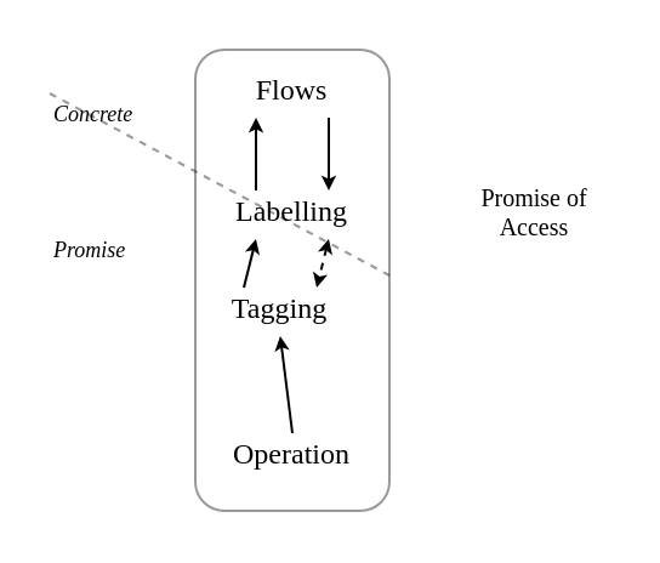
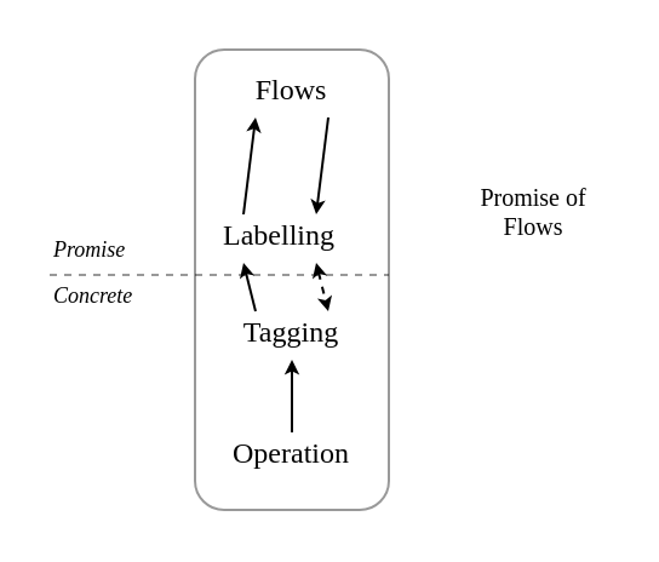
  <mxCell id="0" />
  <mxCell id="1" parent="0" />
  <mxCell id="2" value="" style="rounded=1;whiteSpace=wrap;html=1;fillColor=none;opacity=40;" parent="1" vertex="1"><mxGeometry x="80" y="20" width="80" height="190" as="geometry" /></mxCell>
  <mxCell id="3" value="Operation" style="text;html=1;strokeColor=none;fillColor=none;align=center;verticalAlign=middle;whiteSpace=wrap;rounded=0;dashed=1;dashPattern=1 1;opacity=40;fontFamily=Linux Libertine O;spacingBottom=3;" parent="1" vertex="1"><mxGeometry x="90" y="178" width="60" height="20" as="geometry" /></mxCell>
- <mxCell id="4" value="Tagging" style="text;html=1;strokeColor=none;fillColor=none;align=center;verticalAlign=middle;whiteSpace=wrap;rounded=0;dashed=1;dashPattern=1 1;opacity=40;fontFamily=Linux Libertine O;spacingBottom=2;" parent="1" vertex="1"><mxGeometry x="85" y="118" width="60" height="20" as="geometry" /></mxCell>
- <mxCell id="5" value="Labelling" style="text;html=1;strokeColor=none;fillColor=none;align=center;verticalAlign=middle;whiteSpace=wrap;rounded=0;dashed=1;dashPattern=1 1;opacity=40;fontFamily=Linux Libertine O;spacingBottom=2;" parent="1" vertex="1"><mxGeometry x="90" y="78" width="60" height="20" as="geometry" /></mxCell>
+ <mxCell id="4" value="Tagging" style="text;html=1;strokeColor=none;fillColor=none;align=center;verticalAlign=middle;whiteSpace=wrap;rounded=0;dashed=1;dashPattern=1 1;opacity=40;fontFamily=Linux Libertine O;spacingBottom=2;" parent="1" vertex="1"><mxGeometry x="90" y="128" width="60" height="20" as="geometry" /></mxCell>
+ <mxCell id="5" value="Labelling" style="text;html=1;strokeColor=none;fillColor=none;align=center;verticalAlign=middle;whiteSpace=wrap;rounded=0;dashed=1;dashPattern=1 1;opacity=40;fontFamily=Linux Libertine O;spacingBottom=2;" parent="1" vertex="1"><mxGeometry x="85" y="88" width="60" height="20" as="geometry" /></mxCell>
  <mxCell id="6" value="Flows" style="text;html=1;strokeColor=none;fillColor=none;align=center;verticalAlign=middle;whiteSpace=wrap;rounded=0;dashed=1;dashPattern=1 1;opacity=40;fontFamily=Linux Libertine O;spacingBottom=2;" parent="1" vertex="1"><mxGeometry x="90" y="28" width="60" height="20" as="geometry" /></mxCell>
  <mxCell id="7" value="Promise" style="text;html=1;strokeColor=none;fillColor=none;align=left;verticalAlign=middle;whiteSpace=wrap;rounded=0;dashed=1;dashPattern=1 1;opacity=40;fontSize=9;fontStyle=2;fontFamily=Linux Libertine O;" parent="1" vertex="1"><mxGeometry x="20" y="93" width="40" height="20" as="geometry" /></mxCell>
- <mxCell id="8" value="Concrete" style="text;html=1;strokeColor=none;fillColor=none;align=left;verticalAlign=middle;whiteSpace=wrap;rounded=0;dashed=1;dashPattern=1 1;opacity=40;fontSize=9;spacingBottom=2;fontStyle=2;fontFamily=Linux Libertine O;" parent="1" vertex="1"><mxGeometry x="20" y="38" width="40" height="20" as="geometry" /></mxCell>
- <mxCell id="9" value="Promise of Access" style="text;html=1;strokeColor=none;fillColor=none;align=center;verticalAlign=middle;whiteSpace=wrap;rounded=0;dashed=1;dashPattern=1 1;fontFamily=Linux Libertine O;fontSize=10;opacity=40;spacingBottom=2;" parent="1" vertex="1"><mxGeometry x="190" y="78" width="60" height="20" as="geometry" /></mxCell>
+ <mxCell id="8" value="Concrete" style="text;html=1;strokeColor=none;fillColor=none;align=left;verticalAlign=middle;whiteSpace=wrap;rounded=0;dashed=1;dashPattern=1 1;opacity=40;fontSize=9;spacingBottom=2;fontStyle=2;fontFamily=Linux Libertine O;" parent="1" vertex="1"><mxGeometry x="20" y="113" width="40" height="20" as="geometry" /></mxCell>
+ <mxCell id="9" value="Promise of Flows" style="text;html=1;strokeColor=none;fillColor=none;align=center;verticalAlign=middle;whiteSpace=wrap;rounded=0;dashed=1;dashPattern=1 1;fontFamily=Linux Libertine O;fontSize=10;opacity=40;spacingBottom=2;" parent="1" vertex="1"><mxGeometry x="190" y="78" width="60" height="20" as="geometry" /></mxCell>
  <mxCell id="10" value="" style="endArrow=classic;html=1;fontFamily=Linux Libertine O;fontSize=9;exitX=0.5;exitY=0;exitDx=0;exitDy=0;entryX=0.5;entryY=1;entryDx=0;entryDy=0;endSize=3;" parent="1" source="3" target="4" edge="1"><mxGeometry width="50" height="50" relative="1" as="geometry"><mxPoint x="100" y="138" as="sourcePoint" /><mxPoint x="150" y="88" as="targetPoint" /></mxGeometry></mxCell>
  <mxCell id="11" value="" style="endArrow=classic;html=1;fontFamily=Linux Libertine O;fontSize=9;exitX=0.25;exitY=0;exitDx=0;exitDy=0;entryX=0.25;entryY=1;entryDx=0;entryDy=0;endSize=3;" parent="1" source="4" target="5" edge="1"><mxGeometry width="50" height="50" relative="1" as="geometry"><mxPoint x="90" y="178" as="sourcePoint" /><mxPoint x="140" y="128" as="targetPoint" /></mxGeometry></mxCell>
  <mxCell id="12" value="" style="endArrow=classic;html=1;fontFamily=Linux Libertine O;fontSize=9;exitX=0.25;exitY=0;exitDx=0;exitDy=0;entryX=0.25;entryY=1;entryDx=0;entryDy=0;endSize=3;" parent="1" source="5" target="6" edge="1"><mxGeometry width="50" height="50" relative="1" as="geometry"><mxPoint x="90" y="128" as="sourcePoint" /><mxPoint x="140" y="78" as="targetPoint" /></mxGeometry></mxCell>
  <mxCell id="13" value="" style="endArrow=classic;html=1;fontFamily=Linux Libertine O;fontSize=9;exitX=0.75;exitY=1;exitDx=0;exitDy=0;entryX=0.75;entryY=0;entryDx=0;entryDy=0;endSize=3;" parent="1" source="6" target="5" edge="1"><mxGeometry width="50" height="50" relative="1" as="geometry"><mxPoint x="170" y="128" as="sourcePoint" /><mxPoint x="220" y="78" as="targetPoint" /></mxGeometry></mxCell>
  <mxCell id="14" value="" style="endArrow=classic;html=1;fontFamily=Linux Libertine O;fontSize=9;exitX=0.75;exitY=1;exitDx=0;exitDy=0;entryX=0.75;entryY=0;entryDx=0;entryDy=0;endSize=3;dashed=1;startArrow=classic;startFill=1;startSize=3;" parent="1" source="5" target="4" edge="1"><mxGeometry width="50" height="50" relative="1" as="geometry"><mxPoint x="170" y="128" as="sourcePoint" /><mxPoint x="220" y="78" as="targetPoint" /></mxGeometry></mxCell>
  <mxCell id="15" value="" style="endArrow=none;html=1;fontFamily=Linux Libertine O;fontSize=9;opacity=40;dashed=1;exitX=0;exitY=0;exitDx=0;exitDy=0;" parent="1" edge="1" source="8"><mxGeometry width="50" height="50" relative="1" as="geometry"><mxPoint x="30" y="113" as="sourcePoint" /><mxPoint x="160" y="113" as="targetPoint" /></mxGeometry></mxCell>
